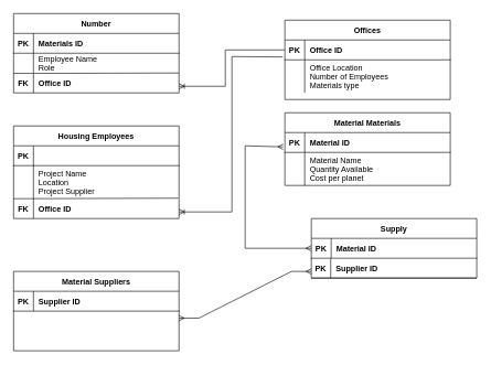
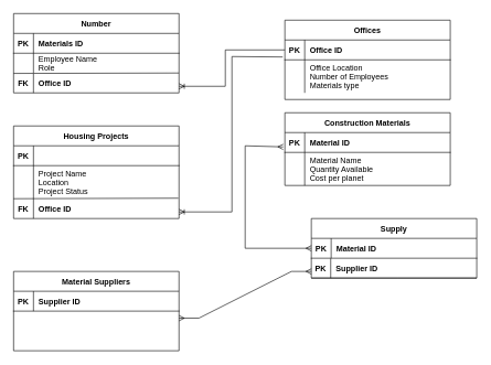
  <mxCell id="0" />
  <mxCell id="1" parent="0" />
  <mxCell id="2" value="Material Suppliers" style="shape=table;startSize=30;container=1;collapsible=1;childLayout=tableLayout;fixedRows=1;rowLines=0;fontStyle=1;align=center;resizeLast=1;" vertex="1" parent="1"><mxGeometry x="20" y="410" width="250" height="120" as="geometry" /></mxCell>
  <mxCell id="3" value="" style="shape=partialRectangle;collapsible=0;dropTarget=0;pointerEvents=0;fillColor=none;points=[[0,0.5],[1,0.5]];portConstraint=eastwest;top=0;left=0;right=0;bottom=1;" vertex="1" parent="2"><mxGeometry y="30" width="250" height="30" as="geometry" /></mxCell>
  <mxCell id="4" value="PK" style="shape=partialRectangle;overflow=hidden;connectable=0;fillColor=none;top=0;left=0;bottom=0;right=0;fontStyle=1;" vertex="1" parent="3"><mxGeometry width="30" height="30" as="geometry"><mxRectangle width="30" height="30" as="alternateBounds" /></mxGeometry></mxCell>
  <mxCell id="5" value="Supplier ID" style="shape=partialRectangle;overflow=hidden;connectable=0;fillColor=none;top=0;left=0;bottom=0;right=0;align=left;spacingLeft=6;fontStyle=1;" vertex="1" parent="3"><mxGeometry x="30" width="220" height="30" as="geometry"><mxRectangle width="220" height="30" as="alternateBounds" /></mxGeometry></mxCell>
  <mxCell id="6" value="" style="shape=partialRectangle;collapsible=0;dropTarget=0;pointerEvents=0;fillColor=none;points=[[0,0.5],[1,0.5]];portConstraint=eastwest;top=0;left=0;right=0;bottom=0;" vertex="1" parent="2"><mxGeometry y="60" width="250" height="50" as="geometry" /></mxCell>
  <mxCell id="7" value="" style="shape=partialRectangle;overflow=hidden;connectable=0;fillColor=none;top=0;left=0;bottom=0;right=0;" vertex="1" parent="6"><mxGeometry width="30" height="50" as="geometry"><mxRectangle width="30" height="50" as="alternateBounds" /></mxGeometry></mxCell>
  <mxCell id="8" value="Offices" style="shape=table;startSize=30;container=1;collapsible=1;childLayout=tableLayout;fixedRows=1;rowLines=0;fontStyle=1;align=center;resizeLast=1;" vertex="1" parent="1"><mxGeometry x="430" y="30" width="250" height="120.0" as="geometry" /></mxCell>
  <mxCell id="9" value="" style="shape=partialRectangle;collapsible=0;dropTarget=0;pointerEvents=0;fillColor=none;points=[[0,0.5],[1,0.5]];portConstraint=eastwest;top=0;left=0;right=0;bottom=1;" vertex="1" parent="8"><mxGeometry y="30" width="250" height="30" as="geometry" /></mxCell>
  <mxCell id="10" value="PK" style="shape=partialRectangle;overflow=hidden;connectable=0;fillColor=none;top=0;left=0;bottom=0;right=0;fontStyle=1;" vertex="1" parent="9"><mxGeometry width="30" height="30" as="geometry"><mxRectangle width="30" height="30" as="alternateBounds" /></mxGeometry></mxCell>
  <mxCell id="11" value="Office ID" style="shape=partialRectangle;overflow=hidden;connectable=0;fillColor=none;top=0;left=0;bottom=0;right=0;align=left;spacingLeft=6;fontStyle=1;" vertex="1" parent="9"><mxGeometry x="30" width="220" height="30" as="geometry"><mxRectangle width="220" height="30" as="alternateBounds" /></mxGeometry></mxCell>
  <mxCell id="12" value="" style="shape=partialRectangle;collapsible=0;dropTarget=0;pointerEvents=0;fillColor=none;points=[[0,0.5],[1,0.5]];portConstraint=eastwest;top=0;left=0;right=0;bottom=0;" vertex="1" parent="8"><mxGeometry y="60" width="250" height="50" as="geometry" /></mxCell>
  <mxCell id="13" value="" style="shape=partialRectangle;overflow=hidden;connectable=0;fillColor=none;top=0;left=0;bottom=0;right=0;" vertex="1" parent="12"><mxGeometry width="30" height="50" as="geometry"><mxRectangle width="30" height="50" as="alternateBounds" /></mxGeometry></mxCell>
  <mxCell id="14" value="Office Location&#10;Number of Employees&#10;Materials type" style="shape=partialRectangle;overflow=hidden;connectable=0;fillColor=none;top=0;left=0;bottom=0;right=0;align=left;spacingLeft=6;" vertex="1" parent="12"><mxGeometry x="30" width="220" height="50" as="geometry"><mxRectangle width="220" height="50" as="alternateBounds" /></mxGeometry></mxCell>
  <mxCell id="15" value="Number" style="shape=table;startSize=30;container=1;collapsible=1;childLayout=tableLayout;fixedRows=1;rowLines=0;fontStyle=1;align=center;resizeLast=1;" vertex="1" parent="1"><mxGeometry x="20" y="20" width="250" height="120" as="geometry" /></mxCell>
  <mxCell id="16" value="" style="shape=partialRectangle;collapsible=0;dropTarget=0;pointerEvents=0;fillColor=none;points=[[0,0.5],[1,0.5]];portConstraint=eastwest;top=0;left=0;right=0;bottom=1;" vertex="1" parent="15"><mxGeometry y="30" width="250" height="30" as="geometry" /></mxCell>
  <mxCell id="17" value="PK" style="shape=partialRectangle;overflow=hidden;connectable=0;fillColor=none;top=0;left=0;bottom=0;right=0;fontStyle=1;" vertex="1" parent="16"><mxGeometry width="30" height="30" as="geometry"><mxRectangle width="30" height="30" as="alternateBounds" /></mxGeometry></mxCell>
  <mxCell id="18" value="Materials ID" style="shape=partialRectangle;overflow=hidden;connectable=0;fillColor=none;top=0;left=0;bottom=0;right=0;align=left;spacingLeft=6;fontStyle=1;" vertex="1" parent="16"><mxGeometry x="30" width="220" height="30" as="geometry"><mxRectangle width="220" height="30" as="alternateBounds" /></mxGeometry></mxCell>
  <mxCell id="19" value="" style="shape=partialRectangle;collapsible=0;dropTarget=0;pointerEvents=0;fillColor=none;points=[[0,0.5],[1,0.5]];portConstraint=eastwest;top=0;left=0;right=0;bottom=0;" vertex="1" parent="15"><mxGeometry y="60" width="250" height="30" as="geometry" /></mxCell>
  <mxCell id="20" value="" style="shape=partialRectangle;overflow=hidden;connectable=0;fillColor=none;top=0;left=0;bottom=0;right=0;" vertex="1" parent="19"><mxGeometry width="30" height="30" as="geometry"><mxRectangle width="30" height="30" as="alternateBounds" /></mxGeometry></mxCell>
  <mxCell id="21" value="Employee Name&#10;Role" style="shape=partialRectangle;overflow=hidden;connectable=0;fillColor=none;top=0;left=0;bottom=0;right=0;align=left;spacingLeft=6;" vertex="1" parent="19"><mxGeometry x="30" width="220" height="30" as="geometry"><mxRectangle width="220" height="30" as="alternateBounds" /></mxGeometry></mxCell>
  <mxCell id="22" value="" style="endArrow=none;html=1;rounded=0;exitX=0;exitY=1.018;exitDx=0;exitDy=0;exitPerimeter=0;entryX=0.999;entryY=0.997;entryDx=0;entryDy=0;entryPerimeter=0;" edge="1" parent="15" source="19" target="19"><mxGeometry width="50" height="50" relative="1" as="geometry"><mxPoint x="150" y="130" as="sourcePoint" /><mxPoint x="200" y="80" as="targetPoint" /></mxGeometry></mxCell>
- <mxCell id="23" value="Housing Employees" style="shape=table;startSize=30;container=1;collapsible=1;childLayout=tableLayout;fixedRows=1;rowLines=0;fontStyle=1;align=center;resizeLast=1;" vertex="1" parent="1"><mxGeometry x="20" y="190" width="250" height="140" as="geometry" /></mxCell>
+ <mxCell id="23" value="Housing Projects" style="shape=table;startSize=30;container=1;collapsible=1;childLayout=tableLayout;fixedRows=1;rowLines=0;fontStyle=1;align=center;resizeLast=1;" vertex="1" parent="1"><mxGeometry x="20" y="190" width="250" height="140" as="geometry" /></mxCell>
  <mxCell id="24" value="" style="shape=partialRectangle;collapsible=0;dropTarget=0;pointerEvents=0;fillColor=none;points=[[0,0.5],[1,0.5]];portConstraint=eastwest;top=0;left=0;right=0;bottom=1;" vertex="1" parent="23"><mxGeometry y="30" width="250" height="30" as="geometry" /></mxCell>
  <mxCell id="25" value="PK" style="shape=partialRectangle;overflow=hidden;connectable=0;fillColor=none;top=0;left=0;bottom=0;right=0;fontStyle=1;" vertex="1" parent="24"><mxGeometry width="30" height="30" as="geometry"><mxRectangle width="30" height="30" as="alternateBounds" /></mxGeometry></mxCell>
  <mxCell id="26" value="" style="shape=partialRectangle;collapsible=0;dropTarget=0;pointerEvents=0;fillColor=none;points=[[0,0.5],[1,0.5]];portConstraint=eastwest;top=0;left=0;right=0;bottom=0;" vertex="1" parent="23"><mxGeometry y="60" width="250" height="50" as="geometry" /></mxCell>
  <mxCell id="27" value="" style="shape=partialRectangle;overflow=hidden;connectable=0;fillColor=none;top=0;left=0;bottom=0;right=0;" vertex="1" parent="26"><mxGeometry width="30" height="50" as="geometry"><mxRectangle width="30" height="50" as="alternateBounds" /></mxGeometry></mxCell>
- <mxCell id="28" value="Project Name&#10;Location&#10;Project Supplier" style="shape=partialRectangle;overflow=hidden;connectable=0;fillColor=none;top=0;left=0;bottom=0;right=0;align=left;spacingLeft=6;" vertex="1" parent="26"><mxGeometry x="30" width="220" height="50" as="geometry"><mxRectangle width="220" height="50" as="alternateBounds" /></mxGeometry></mxCell>
+ <mxCell id="28" value="Project Name&#10;Location&#10;Project Status" style="shape=partialRectangle;overflow=hidden;connectable=0;fillColor=none;top=0;left=0;bottom=0;right=0;align=left;spacingLeft=6;" vertex="1" parent="26"><mxGeometry x="30" width="220" height="50" as="geometry"><mxRectangle width="220" height="50" as="alternateBounds" /></mxGeometry></mxCell>
  <mxCell id="29" value="" style="endArrow=none;html=1;rounded=0;entryX=0.996;entryY=0.985;entryDx=0;entryDy=0;entryPerimeter=0;" edge="1" parent="23" target="26"><mxGeometry width="50" height="50" relative="1" as="geometry"><mxPoint y="110" as="sourcePoint" /><mxPoint x="180" y="90" as="targetPoint" /></mxGeometry></mxCell>
  <mxCell id="30" value="" style="group" connectable="0" vertex="1" parent="1"><mxGeometry x="430" y="170" width="250" height="140" as="geometry" /></mxCell>
- <mxCell id="31" value="Material Materials" style="shape=table;startSize=30;container=1;collapsible=1;childLayout=tableLayout;fixedRows=1;rowLines=0;fontStyle=1;align=center;resizeLast=1;" vertex="1" parent="30"><mxGeometry width="250" height="110" as="geometry" /></mxCell>
+ <mxCell id="31" value="Construction Materials" style="shape=table;startSize=30;container=1;collapsible=1;childLayout=tableLayout;fixedRows=1;rowLines=0;fontStyle=1;align=center;resizeLast=1;" vertex="1" parent="30"><mxGeometry width="250" height="110" as="geometry" /></mxCell>
  <mxCell id="32" value="" style="shape=partialRectangle;collapsible=0;dropTarget=0;pointerEvents=0;fillColor=none;points=[[0,0.5],[1,0.5]];portConstraint=eastwest;top=0;left=0;right=0;bottom=1;" vertex="1" parent="31"><mxGeometry y="30" width="250" height="30" as="geometry" /></mxCell>
  <mxCell id="33" value="PK" style="shape=partialRectangle;overflow=hidden;connectable=0;fillColor=none;top=0;left=0;bottom=0;right=0;fontStyle=1;" vertex="1" parent="32"><mxGeometry width="30" height="30" as="geometry"><mxRectangle width="30" height="30" as="alternateBounds" /></mxGeometry></mxCell>
  <mxCell id="34" value="Material ID" style="shape=partialRectangle;overflow=hidden;connectable=0;fillColor=none;top=0;left=0;bottom=0;right=0;align=left;spacingLeft=6;fontStyle=1;" vertex="1" parent="32"><mxGeometry x="30" width="220" height="30" as="geometry"><mxRectangle width="220" height="30" as="alternateBounds" /></mxGeometry></mxCell>
  <mxCell id="35" value="" style="shape=partialRectangle;collapsible=0;dropTarget=0;pointerEvents=0;fillColor=none;points=[[0,0.5],[1,0.5]];portConstraint=eastwest;top=0;left=0;right=0;bottom=0;" vertex="1" parent="31"><mxGeometry y="60" width="250" height="50" as="geometry" /></mxCell>
  <mxCell id="36" value="" style="shape=partialRectangle;overflow=hidden;connectable=0;fillColor=none;top=0;left=0;bottom=0;right=0;" vertex="1" parent="35"><mxGeometry width="30" height="50" as="geometry"><mxRectangle width="30" height="50" as="alternateBounds" /></mxGeometry></mxCell>
  <mxCell id="37" value="Material Name&#10;Quantity Available&#10;Cost per planet" style="shape=partialRectangle;overflow=hidden;connectable=0;fillColor=none;top=0;left=0;bottom=0;right=0;align=left;spacingLeft=6;" vertex="1" parent="35"><mxGeometry x="30" width="220" height="50" as="geometry"><mxRectangle width="220" height="50" as="alternateBounds" /></mxGeometry></mxCell>
  <mxCell id="38" value="" style="endArrow=none;html=1;rounded=0;entryX=0.12;entryY=1.031;entryDx=0;entryDy=0;entryPerimeter=0;" edge="1" parent="1" target="19"><mxGeometry width="50" height="50" relative="1" as="geometry"><mxPoint x="50" y="140" as="sourcePoint" /><mxPoint x="160" y="100" as="targetPoint" /></mxGeometry></mxCell>
  <mxCell id="39" value="FK" style="shape=partialRectangle;overflow=hidden;connectable=0;fillColor=none;top=0;left=0;bottom=0;right=0;fontStyle=1;" vertex="1" parent="1"><mxGeometry x="20" y="110" width="30" height="30" as="geometry"><mxRectangle width="30" height="30" as="alternateBounds" /></mxGeometry></mxCell>
  <mxCell id="40" value="Office ID" style="shape=partialRectangle;overflow=hidden;connectable=0;fillColor=none;top=0;left=0;bottom=0;right=0;align=left;spacingLeft=6;fontStyle=1;" vertex="1" parent="1"><mxGeometry x="50" y="110" width="220" height="30" as="geometry"><mxRectangle width="220" height="30" as="alternateBounds" /></mxGeometry></mxCell>
  <mxCell id="41" value="" style="endArrow=none;html=1;rounded=0;" edge="1" parent="1"><mxGeometry width="50" height="50" relative="1" as="geometry"><mxPoint x="50" y="330" as="sourcePoint" /><mxPoint x="50" y="300" as="targetPoint" /></mxGeometry></mxCell>
  <mxCell id="42" value="FK" style="shape=partialRectangle;overflow=hidden;connectable=0;fillColor=none;top=0;left=0;bottom=0;right=0;fontStyle=1;" vertex="1" parent="1"><mxGeometry x="20" y="300" width="30" height="30" as="geometry"><mxRectangle width="30" height="30" as="alternateBounds" /></mxGeometry></mxCell>
  <mxCell id="43" value="Office ID" style="shape=partialRectangle;overflow=hidden;connectable=0;fillColor=none;top=0;left=0;bottom=0;right=0;align=left;spacingLeft=6;fontStyle=1;" vertex="1" parent="1"><mxGeometry x="50" y="300" width="220" height="30" as="geometry"><mxRectangle width="220" height="30" as="alternateBounds" /></mxGeometry></mxCell>
  <mxCell id="44" value="" style="group" connectable="0" vertex="1" parent="1"><mxGeometry x="470" y="330" width="250" height="140" as="geometry" /></mxCell>
  <mxCell id="45" value="" style="endArrow=none;html=1;rounded=0;entryX=0.12;entryY=1.005;entryDx=0;entryDy=0;entryPerimeter=0;" edge="1" parent="44"><mxGeometry width="50" height="50" relative="1" as="geometry"><mxPoint x="29.31" y="90" as="sourcePoint" /><mxPoint x="29.31" y="60.25" as="targetPoint" /></mxGeometry></mxCell>
  <mxCell id="46" value="PK" style="shape=partialRectangle;overflow=hidden;connectable=0;fillColor=none;top=0;left=0;bottom=0;right=0;fontStyle=1;" vertex="1" parent="44"><mxGeometry x="-0.69" y="60" width="30" height="30" as="geometry"><mxRectangle width="30" height="30" as="alternateBounds" /></mxGeometry></mxCell>
  <mxCell id="47" value="Supplier ID" style="shape=partialRectangle;overflow=hidden;connectable=0;fillColor=none;top=0;left=0;bottom=0;right=0;align=left;spacingLeft=6;fontStyle=1;" vertex="1" parent="44"><mxGeometry x="29.31" y="60" width="220" height="30" as="geometry"><mxRectangle width="220" height="30" as="alternateBounds" /></mxGeometry></mxCell>
  <mxCell id="48" value="Supply" style="shape=table;startSize=30;container=1;collapsible=1;childLayout=tableLayout;fixedRows=1;rowLines=0;fontStyle=1;align=center;resizeLast=1;" vertex="1" parent="44"><mxGeometry x="2.22e-15" width="250" height="90" as="geometry" /></mxCell>
  <mxCell id="49" value="" style="shape=partialRectangle;collapsible=0;dropTarget=0;pointerEvents=0;fillColor=none;points=[[0,0.5],[1,0.5]];portConstraint=eastwest;top=0;left=0;right=0;bottom=1;" vertex="1" parent="48"><mxGeometry y="30" width="250" height="30" as="geometry" /></mxCell>
  <mxCell id="50" value="PK" style="shape=partialRectangle;overflow=hidden;connectable=0;fillColor=none;top=0;left=0;bottom=0;right=0;fontStyle=1;" vertex="1" parent="49"><mxGeometry width="30" height="30" as="geometry"><mxRectangle width="30" height="30" as="alternateBounds" /></mxGeometry></mxCell>
  <mxCell id="51" value="Material ID" style="shape=partialRectangle;overflow=hidden;connectable=0;fillColor=none;top=0;left=0;bottom=0;right=0;align=left;spacingLeft=6;fontStyle=1;" vertex="1" parent="49"><mxGeometry x="30" width="220" height="30" as="geometry"><mxRectangle width="220" height="30" as="alternateBounds" /></mxGeometry></mxCell>
  <mxCell id="52" value="" style="endArrow=none;html=1;rounded=0;exitX=0;exitY=1;exitDx=0;exitDy=0;" edge="1" parent="48" source="48"><mxGeometry width="50" height="50" relative="1" as="geometry"><mxPoint y="110" as="sourcePoint" /><mxPoint x="250" y="90" as="targetPoint" /><Array as="points"><mxPoint x="60" y="90" /><mxPoint x="130" y="90" /></Array></mxGeometry></mxCell>
  <mxCell id="53" value="" style="edgeStyle=entityRelationEdgeStyle;fontSize=12;html=1;endArrow=ERmany;startArrow=ERmany;rounded=0;exitX=1;exitY=0.213;exitDx=0;exitDy=0;exitPerimeter=0;" edge="1" parent="1" source="6"><mxGeometry width="100" height="100" relative="1" as="geometry"><mxPoint x="460" y="340" as="sourcePoint" /><mxPoint x="470" y="410" as="targetPoint" /></mxGeometry></mxCell>
  <mxCell id="54" value="" style="fontSize=12;html=1;endArrow=ERmany;startArrow=ERmany;rounded=0;exitX=0;exitY=0.5;exitDx=0;exitDy=0;entryX=-0.01;entryY=0.722;entryDx=0;entryDy=0;entryPerimeter=0;" edge="1" parent="1" source="49" target="32"><mxGeometry width="100" height="100" relative="1" as="geometry"><mxPoint x="310" y="375" as="sourcePoint" /><mxPoint x="400" y="255" as="targetPoint" /><Array as="points"><mxPoint x="370" y="375" /><mxPoint x="370" y="220" /></Array></mxGeometry></mxCell>
  <mxCell id="55" value="" style="fontSize=12;html=1;endArrow=ERoneToMany;rounded=0;exitX=0;exitY=0.5;exitDx=0;exitDy=0;" edge="1" parent="1" source="9"><mxGeometry width="100" height="100" relative="1" as="geometry"><mxPoint x="310" y="120" as="sourcePoint" /><mxPoint x="270" y="130" as="targetPoint" /><Array as="points"><mxPoint x="340" y="75" /><mxPoint x="340" y="130" /></Array></mxGeometry></mxCell>
  <mxCell id="56" value="" style="fontSize=12;html=1;endArrow=ERoneToMany;rounded=0;exitX=-0.013;exitY=0.856;exitDx=0;exitDy=0;exitPerimeter=0;" edge="1" parent="1" source="9"><mxGeometry width="100" height="100" relative="1" as="geometry"><mxPoint x="440" y="85" as="sourcePoint" /><mxPoint x="270" y="320" as="targetPoint" /><Array as="points"><mxPoint x="350" y="85" /><mxPoint x="350" y="320" /></Array></mxGeometry></mxCell>
